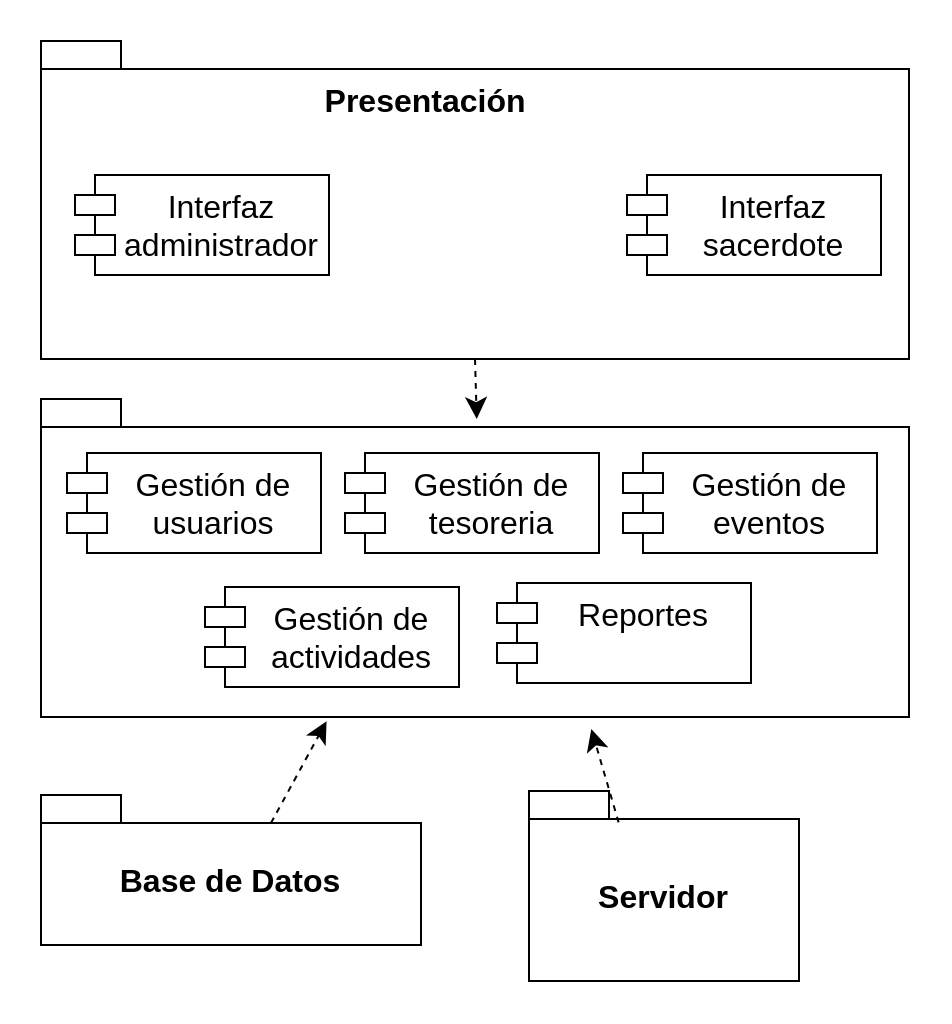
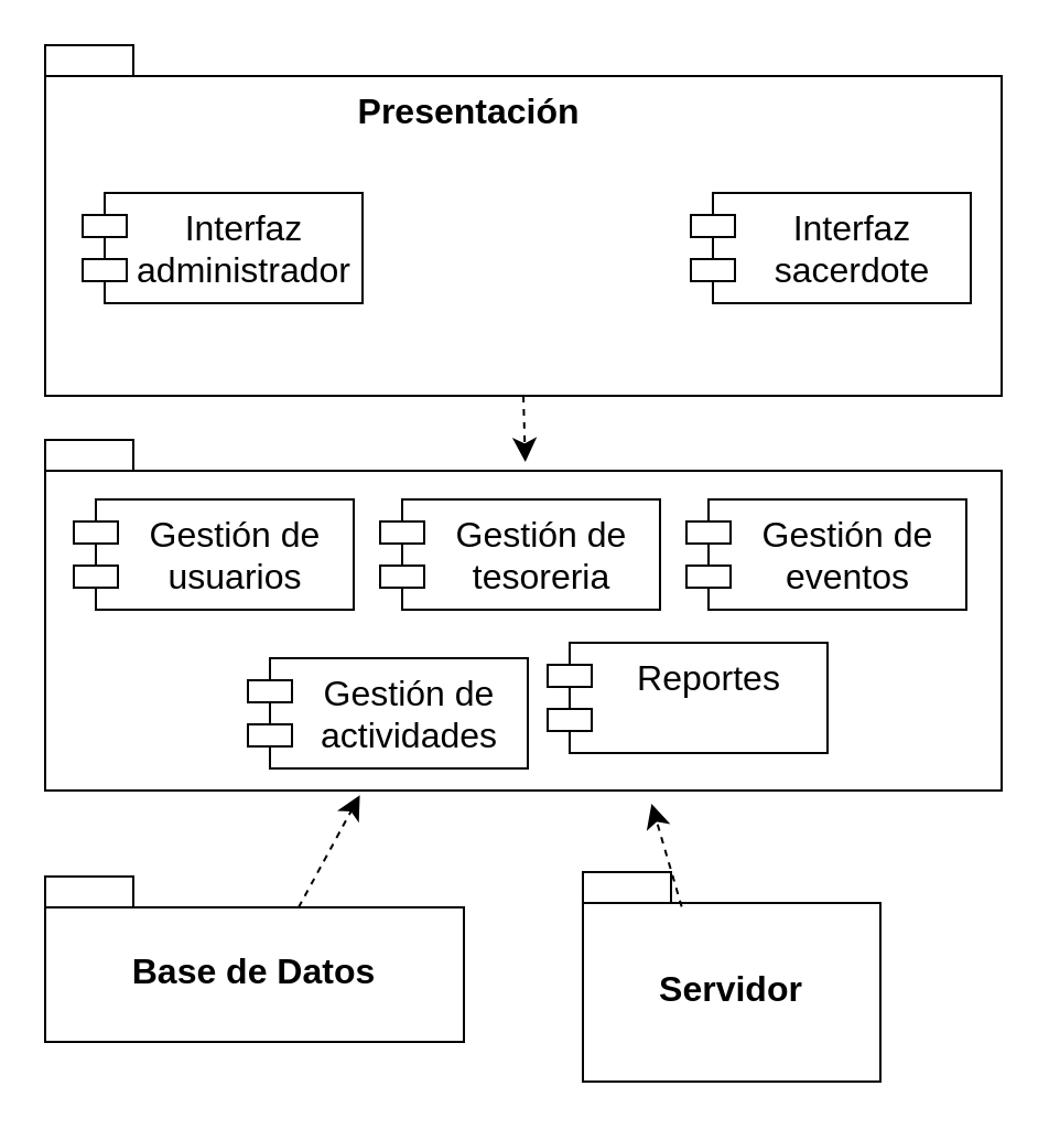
  <mxCell id="0" />
  <mxCell id="1" parent="0" />
  <mxCell id="2" style="edgeStyle=none;curved=1;rounded=0;orthogonalLoop=1;jettySize=auto;html=1;exitX=0.5;exitY=1;exitDx=0;exitDy=0;exitPerimeter=0;entryX=0.502;entryY=0.063;entryDx=0;entryDy=0;entryPerimeter=0;fontSize=12;startSize=8;endSize=8;dashed=1;" edge="1" parent="1" source="3" target="7"><mxGeometry relative="1" as="geometry" /></mxCell>
  <mxCell id="3" value="" style="shape=folder;fontStyle=1;spacingTop=10;tabWidth=40;tabHeight=14;tabPosition=left;html=1;whiteSpace=wrap;fontSize=16;" vertex="1" parent="1"><mxGeometry x="20" y="20" width="434" height="159" as="geometry" /></mxCell>
  <mxCell id="4" value="Presentación" style="text;align=center;fontStyle=1;verticalAlign=middle;spacingLeft=3;spacingRight=3;strokeColor=none;rotatable=0;points=[[0,0.5],[1,0.5]];portConstraint=eastwest;html=1;fontSize=16;" vertex="1" parent="1"><mxGeometry x="172" y="37" width="80" height="26" as="geometry" /></mxCell>
  <mxCell id="5" value="Interfaz administrador" style="shape=module;align=left;spacingLeft=20;align=center;verticalAlign=top;whiteSpace=wrap;html=1;fontSize=16;" vertex="1" parent="1"><mxGeometry x="37" y="87" width="127" height="50" as="geometry" /></mxCell>
  <mxCell id="6" value="Interfaz sacerdote" style="shape=module;align=left;spacingLeft=20;align=center;verticalAlign=top;whiteSpace=wrap;html=1;fontSize=16;" vertex="1" parent="1"><mxGeometry x="313" y="87" width="127" height="50" as="geometry" /></mxCell>
  <mxCell id="7" value="" style="shape=folder;fontStyle=1;spacingTop=10;tabWidth=40;tabHeight=14;tabPosition=left;html=1;whiteSpace=wrap;fontSize=16;" vertex="1" parent="1"><mxGeometry x="20" y="199" width="434" height="159" as="geometry" /></mxCell>
  <mxCell id="8" value="Gestión de usuarios" style="shape=module;align=left;spacingLeft=20;align=center;verticalAlign=top;whiteSpace=wrap;html=1;fontSize=16;" vertex="1" parent="1"><mxGeometry x="33" y="226" width="127" height="50" as="geometry" /></mxCell>
  <mxCell id="9" value="Gestión de tesoreria" style="shape=module;align=left;spacingLeft=20;align=center;verticalAlign=top;whiteSpace=wrap;html=1;fontSize=16;" vertex="1" parent="1"><mxGeometry x="172" y="226" width="127" height="50" as="geometry" /></mxCell>
  <mxCell id="10" value="Gestión de eventos" style="shape=module;align=left;spacingLeft=20;align=center;verticalAlign=top;whiteSpace=wrap;html=1;fontSize=16;" vertex="1" parent="1"><mxGeometry x="311" y="226" width="127" height="50" as="geometry" /></mxCell>
- <mxCell id="11" value="Gestión de actividades" style="shape=module;align=left;spacingLeft=20;align=center;verticalAlign=top;whiteSpace=wrap;html=1;fontSize=16;" vertex="1" parent="1"><mxGeometry x="102" y="293" width="127" height="50" as="geometry" /></mxCell>
+ <mxCell id="11" value="Gestión de actividades" style="shape=module;align=left;spacingLeft=20;align=center;verticalAlign=top;whiteSpace=wrap;html=1;fontSize=16;" vertex="1" parent="1"><mxGeometry x="112" y="298" width="127" height="50" as="geometry" /></mxCell>
  <mxCell id="12" value="Reportes" style="shape=module;align=left;spacingLeft=20;align=center;verticalAlign=top;whiteSpace=wrap;html=1;fontSize=16;" vertex="1" parent="1"><mxGeometry x="248" y="291" width="127" height="50" as="geometry" /></mxCell>
  <mxCell id="13" style="edgeStyle=none;curved=1;rounded=0;orthogonalLoop=1;jettySize=auto;html=1;exitX=0;exitY=0;exitDx=115;exitDy=14;exitPerimeter=0;entryX=0.329;entryY=1.013;entryDx=0;entryDy=0;entryPerimeter=0;fontSize=12;startSize=8;endSize=8;dashed=1;" edge="1" parent="1" source="14" target="7"><mxGeometry relative="1" as="geometry" /></mxCell>
  <mxCell id="14" value="Base de Datos" style="shape=folder;fontStyle=1;spacingTop=10;tabWidth=40;tabHeight=14;tabPosition=left;html=1;whiteSpace=wrap;fontSize=16;" vertex="1" parent="1"><mxGeometry x="20" y="397" width="190" height="75" as="geometry" /></mxCell>
  <mxCell id="15" value="Servidor" style="shape=folder;fontStyle=1;spacingTop=10;tabWidth=40;tabHeight=14;tabPosition=left;html=1;whiteSpace=wrap;fontSize=16;" vertex="1" parent="1"><mxGeometry x="264" y="395" width="135" height="95" as="geometry" /></mxCell>
  <mxCell id="16" value="" style="edgeStyle=none;orthogonalLoop=1;jettySize=auto;html=1;rounded=0;fontSize=12;startSize=8;endSize=8;curved=1;exitX=0.332;exitY=0.165;exitDx=0;exitDy=0;exitPerimeter=0;entryX=0.634;entryY=1.038;entryDx=0;entryDy=0;entryPerimeter=0;dashed=1;" edge="1" parent="1" source="15" target="7"><mxGeometry width="120" relative="1" as="geometry"><mxPoint x="327" y="405" as="sourcePoint" /><mxPoint x="292" y="366" as="targetPoint" /><Array as="points" /></mxGeometry></mxCell>
